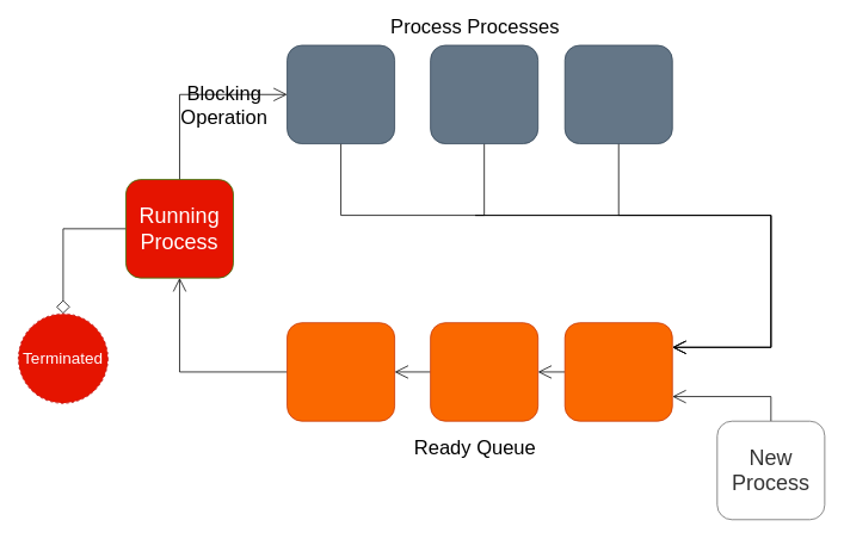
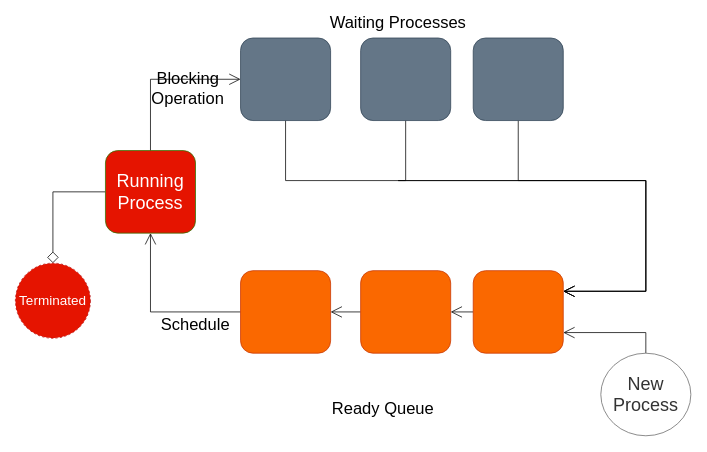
  <mxCell id="0" />
  <mxCell id="1" parent="0" />
  <mxCell id="2" style="edgeStyle=orthogonalEdgeStyle;rounded=0;orthogonalLoop=1;jettySize=auto;html=1;exitX=0;exitY=0.5;exitDx=0;exitDy=0;entryX=0.5;entryY=1;entryDx=0;entryDy=0;endArrow=open;endFill=0;endSize=13;" edge="1" parent="1" source="3" target="18"><mxGeometry relative="1" as="geometry" /></mxCell>
  <mxCell id="3" value="" style="rounded=1;whiteSpace=wrap;html=1;fillColor=#fa6800;strokeColor=#C73500;fontColor=#000000;" parent="1" vertex="1"><mxGeometry x="320" y="360" width="120" height="110" as="geometry" /></mxCell>
  <mxCell id="4" style="edgeStyle=orthogonalEdgeStyle;rounded=0;orthogonalLoop=1;jettySize=auto;html=1;exitX=0;exitY=0.5;exitDx=0;exitDy=0;entryX=1;entryY=0.5;entryDx=0;entryDy=0;endArrow=open;endFill=0;endSize=13;" edge="1" parent="1" source="5" target="3"><mxGeometry relative="1" as="geometry" /></mxCell>
  <mxCell id="5" value="" style="rounded=1;whiteSpace=wrap;html=1;fillColor=#fa6800;strokeColor=#C73500;fontColor=#000000;" parent="1" vertex="1"><mxGeometry x="480" y="360" width="120" height="110" as="geometry" /></mxCell>
  <mxCell id="6" style="edgeStyle=orthogonalEdgeStyle;rounded=0;orthogonalLoop=1;jettySize=auto;html=1;exitX=0;exitY=0.5;exitDx=0;exitDy=0;entryX=1;entryY=0.5;entryDx=0;entryDy=0;endArrow=open;endFill=0;endSize=13;" edge="1" parent="1" source="7" target="5"><mxGeometry relative="1" as="geometry" /></mxCell>
  <mxCell id="7" value="" style="rounded=1;whiteSpace=wrap;html=1;fillColor=#fa6800;strokeColor=#C73500;fontColor=#000000;" parent="1" vertex="1"><mxGeometry x="630" y="360" width="120" height="110" as="geometry" /></mxCell>
  <mxCell id="8" style="edgeStyle=orthogonalEdgeStyle;rounded=0;orthogonalLoop=1;jettySize=auto;html=1;exitX=0.5;exitY=0;exitDx=0;exitDy=0;entryX=1;entryY=0.75;entryDx=0;entryDy=0;endArrow=open;endFill=0;endSize=13;" parent="1" source="9" target="7" edge="1"><mxGeometry relative="1" as="geometry" /></mxCell>
- <mxCell id="9" value="New &lt;br style=&quot;font-size: 24px;&quot;&gt;Process" style="rounded=1;whiteSpace=wrap;html=1;strokeColor=#666666;fontColor=#333333;fontSize=24;fillColor=#FFFFFF;" parent="1" vertex="1"><mxGeometry x="800" y="470" width="120" height="110" as="geometry" /></mxCell>
+ <mxCell id="9" value="New &lt;br style=&quot;font-size: 24px;&quot;&gt;Process" style="ellipse;whiteSpace=wrap;html=1;strokeColor=#666666;fontColor=#333333;fontSize=24;fillColor=#FFFFFF;" parent="1" vertex="1"><mxGeometry x="800" y="470" width="120" height="110" as="geometry" /></mxCell>
  <mxCell id="10" style="edgeStyle=orthogonalEdgeStyle;rounded=0;orthogonalLoop=1;jettySize=auto;html=1;exitX=0.5;exitY=1;exitDx=0;exitDy=0;entryX=1;entryY=0.25;entryDx=0;entryDy=0;endArrow=open;endFill=0;endSize=13;" parent="1" source="11" target="7" edge="1"><mxGeometry relative="1" as="geometry"><mxPoint x="900" y="320" as="targetPoint" /><Array as="points"><mxPoint x="380" y="240" /><mxPoint x="860" y="240" /><mxPoint x="860" y="388" /></Array></mxGeometry></mxCell>
  <mxCell id="11" value="" style="rounded=1;whiteSpace=wrap;html=1;fillColor=#647687;strokeColor=#314354;fontColor=#ffffff;" parent="1" vertex="1"><mxGeometry x="320" y="50" width="120" height="110" as="geometry" /></mxCell>
  <mxCell id="12" style="edgeStyle=orthogonalEdgeStyle;rounded=0;orthogonalLoop=1;jettySize=auto;html=1;exitX=0.5;exitY=1;exitDx=0;exitDy=0;entryX=1;entryY=0.25;entryDx=0;entryDy=0;endArrow=open;endFill=0;endSize=13;" parent="1" source="13" edge="1" target="7"><mxGeometry relative="1" as="geometry"><mxPoint x="820" y="330" as="targetPoint" /><Array as="points"><mxPoint x="530" y="240" /><mxPoint x="860" y="240" /><mxPoint x="860" y="388" /><mxPoint x="750" y="388" /></Array></mxGeometry></mxCell>
  <mxCell id="13" value="" style="rounded=1;whiteSpace=wrap;html=1;fillColor=#647687;strokeColor=#314354;fontColor=#ffffff;" parent="1" vertex="1"><mxGeometry x="480" y="50" width="120" height="110" as="geometry" /></mxCell>
  <mxCell id="14" style="edgeStyle=orthogonalEdgeStyle;rounded=0;orthogonalLoop=1;jettySize=auto;html=1;exitX=0.5;exitY=1;exitDx=0;exitDy=0;entryX=1;entryY=0.25;entryDx=0;entryDy=0;endArrow=open;endFill=0;endSize=13;" parent="1" source="15" target="7" edge="1"><mxGeometry relative="1" as="geometry"><mxPoint x="830" y="360" as="targetPoint" /><Array as="points"><mxPoint x="690" y="240" /><mxPoint x="860" y="240" /><mxPoint x="860" y="388" /></Array></mxGeometry></mxCell>
  <mxCell id="15" value="" style="rounded=1;whiteSpace=wrap;html=1;fillColor=#647687;strokeColor=#314354;fontColor=#ffffff;" parent="1" vertex="1"><mxGeometry x="630" y="50" width="120" height="110" as="geometry" /></mxCell>
  <mxCell id="16" style="edgeStyle=orthogonalEdgeStyle;rounded=0;orthogonalLoop=1;jettySize=auto;html=1;exitX=0.5;exitY=0;exitDx=0;exitDy=0;entryX=0;entryY=0.5;entryDx=0;entryDy=0;endArrow=open;endFill=0;endSize=13;" edge="1" parent="1" source="18" target="11"><mxGeometry relative="1" as="geometry" /></mxCell>
  <mxCell id="17" style="edgeStyle=orthogonalEdgeStyle;rounded=0;orthogonalLoop=1;jettySize=auto;html=1;exitX=0;exitY=0.5;exitDx=0;exitDy=0;entryX=0.5;entryY=0;entryDx=0;entryDy=0;endArrow=diamond;endFill=0;endSize=13;" edge="1" parent="1" source="18" target="19"><mxGeometry relative="1" as="geometry"><mxPoint x="70" y="430" as="targetPoint" /></mxGeometry></mxCell>
  <mxCell id="18" value="Running&lt;br style=&quot;font-size: 24px;&quot;&gt;Process" style="rounded=1;whiteSpace=wrap;html=1;fillColor=#e51400;strokeColor=#2D7600;fontColor=#ffffff;fontSize=24;" parent="1" vertex="1"><mxGeometry x="140" y="200" width="120" height="110" as="geometry" /></mxCell>
  <mxCell id="19" value="&lt;font style=&quot;font-size: 18px&quot;&gt;Terminated&lt;/font&gt;" style="ellipse;whiteSpace=wrap;html=1;aspect=fixed;fillColor=#e51400;strokeColor=#B20000;fontColor=#ffffff;dashed=1;" vertex="1" parent="1"><mxGeometry x="20" y="350" width="100" height="100" as="geometry" /></mxCell>
- <mxCell id="20" value="Process Processes" style="text;html=1;strokeColor=none;fillColor=none;align=center;verticalAlign=middle;whiteSpace=wrap;rounded=0;fontSize=22;" vertex="1" parent="1"><mxGeometry x="420" y="20" width="220" height="20" as="geometry" /></mxCell>
- <mxCell id="21" value="Ready Queue" style="text;html=1;strokeColor=none;fillColor=none;align=center;verticalAlign=middle;whiteSpace=wrap;rounded=0;fontSize=22;" vertex="1" parent="1"><mxGeometry x="420" y="490" width="220" height="20" as="geometry" /></mxCell>
+ <mxCell id="20" value="Waiting Processes" style="text;html=1;strokeColor=none;fillColor=none;align=center;verticalAlign=middle;whiteSpace=wrap;rounded=0;fontSize=22;" vertex="1" parent="1"><mxGeometry x="420" y="20" width="220" height="20" as="geometry" /></mxCell>
+ <mxCell id="21" value="Ready Queue" style="text;html=1;strokeColor=none;fillColor=none;align=center;verticalAlign=middle;whiteSpace=wrap;rounded=0;fontSize=22;" vertex="1" parent="1"><mxGeometry x="400" y="535" width="220" height="20" as="geometry" /></mxCell>
+ <mxCell id="22" value="Schedule" style="text;html=1;strokeColor=none;fillColor=none;align=center;verticalAlign=middle;whiteSpace=wrap;rounded=0;fontSize=22;" vertex="1" parent="1"><mxGeometry x="210" y="420" width="100" height="25" as="geometry" /></mxCell>
  <mxCell id="23" value="Blocking Operation" style="text;html=1;strokeColor=none;fillColor=none;align=center;verticalAlign=middle;whiteSpace=wrap;rounded=0;fontSize=22;" vertex="1" parent="1"><mxGeometry x="200" y="105" width="100" height="25" as="geometry" /></mxCell>
